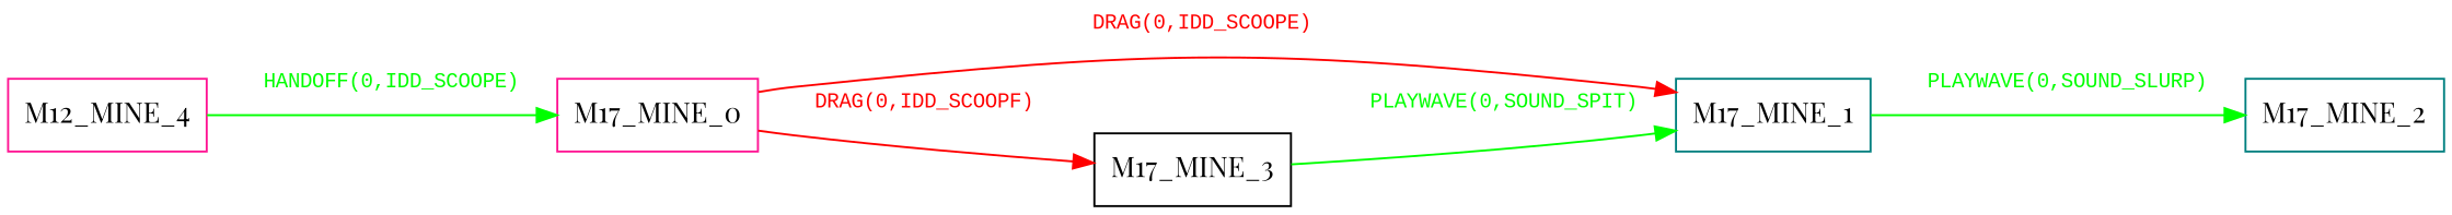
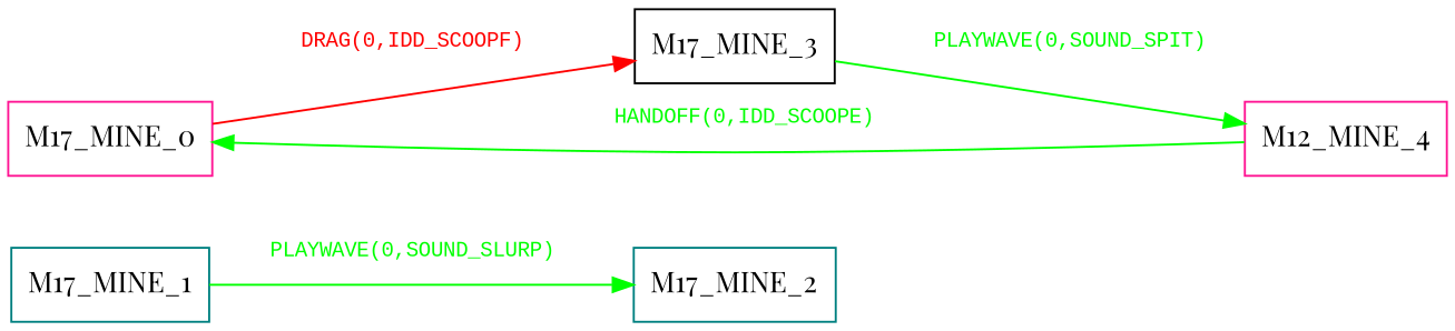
  digraph {
    fontname="Playfair Display"
    rankdir=LR
    node [color=teal fontname="Playfair Display" shape=record]
    edge [color=green fontcolor=green fontname="Playfair Display"]
    M17_MINE_1
    M17_MINE_0 [color=deeppink]
    M17_MINE_3 [color=black]
    M17_MINE_2
    n5 [color=deeppink label=M12_MINE_4]
    M17_MINE_1 -> M17_MINE_2 [label=< <font face="Courier New" point-size="10"> PLAYWAVE(0,SOUND_SLURP)<br/> </font>>]
-   M17_MINE_0 -> M17_MINE_1 [color=red fontcolor=red label=< <font face="Courier New" point-size="10"> DRAG(0,IDD_SCOOPE)<br/> </font>>]
    M17_MINE_0 -> M17_MINE_3 [color=red fontcolor=red label=< <font face="Courier New" point-size="10"> DRAG(0,IDD_SCOOPF)<br/> </font>>]
-   M17_MINE_3 -> M17_MINE_1 [label=< <font face="Courier New" point-size="10"> PLAYWAVE(0,SOUND_SPIT)<br/> </font>>]
+   M17_MINE_3 -> n5 [label=< <font face="Courier New" point-size="10"> PLAYWAVE(0,SOUND_SPIT)<br/> </font>>]
    n5 -> M17_MINE_0 [label=< <font face="Courier New" point-size="10"> HANDOFF(0,IDD_SCOOPE)<br/> </font>>]
  }
